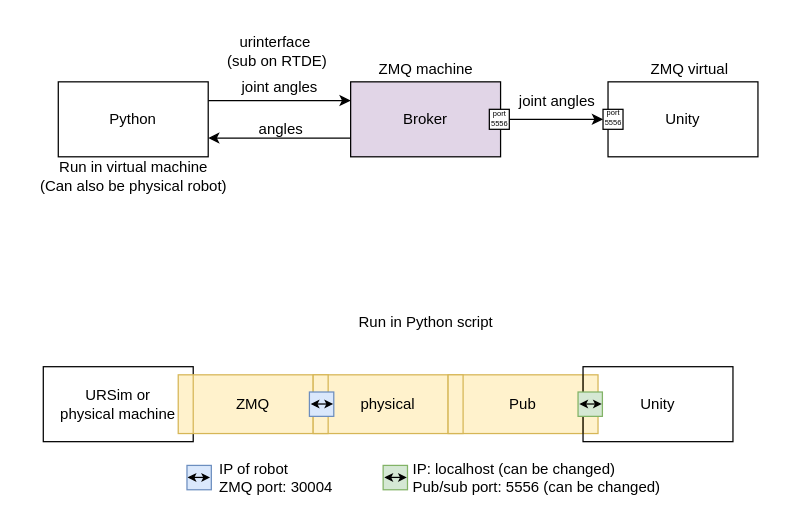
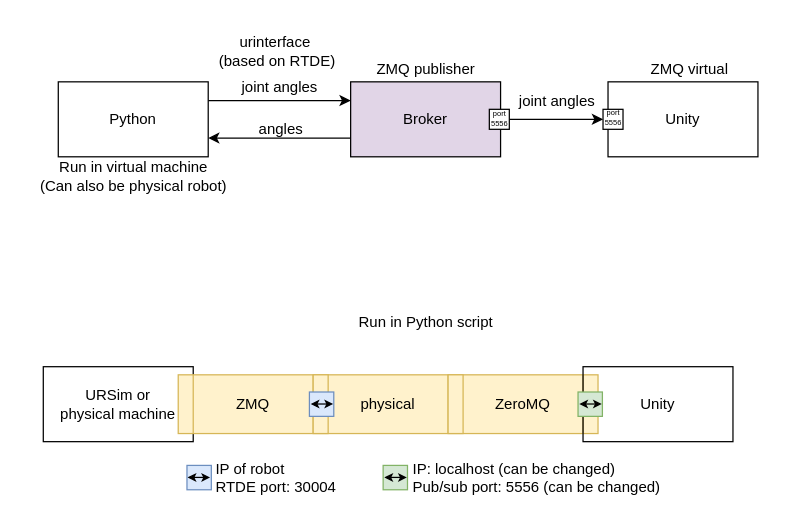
  <mxCell id="0" />
  <mxCell id="1" parent="0" />
  <mxCell id="2" value="URSim or &lt;br&gt;physical machine" style="rounded=0;whiteSpace=wrap;html=1;fillColor=none;" vertex="1" parent="1"><mxGeometry x="34" y="293" width="120" height="60" as="geometry" /></mxCell>
  <mxCell id="3" value="ZMQ" style="shape=process;whiteSpace=wrap;html=1;backgroundOutline=1;fillColor=#fff2cc;strokeColor=#d6b656;" vertex="1" parent="1"><mxGeometry x="142" y="299.5" width="120" height="47" as="geometry" /></mxCell>
  <mxCell id="4" value="physical" style="shape=process;whiteSpace=wrap;html=1;backgroundOutline=1;fillColor=#fff2cc;strokeColor=#d6b656;" vertex="1" parent="1"><mxGeometry x="250" y="299.5" width="120" height="47" as="geometry" /></mxCell>
- <mxCell id="5" value="Pub" style="shape=process;whiteSpace=wrap;html=1;backgroundOutline=1;fillColor=#fff2cc;strokeColor=#d6b656;" vertex="1" parent="1"><mxGeometry x="358" y="299.5" width="120" height="47" as="geometry" /></mxCell>
+ <mxCell id="5" value="ZeroMQ" style="shape=process;whiteSpace=wrap;html=1;backgroundOutline=1;fillColor=#fff2cc;strokeColor=#d6b656;" vertex="1" parent="1"><mxGeometry x="358" y="299.5" width="120" height="47" as="geometry" /></mxCell>
  <mxCell id="6" value="Unity" style="rounded=0;whiteSpace=wrap;html=1;fillColor=none;" vertex="1" parent="1"><mxGeometry x="466" y="293" width="120" height="60" as="geometry" /></mxCell>
  <mxCell id="7" value="" style="whiteSpace=wrap;html=1;aspect=fixed;fillColor=#dae8fc;strokeColor=#6c8ebf;" vertex="1" parent="1"><mxGeometry x="247" y="313.25" width="19.5" height="19.5" as="geometry" /></mxCell>
  <mxCell id="8" value="" style="endArrow=classic;startArrow=classic;html=1;rounded=0;endSize=4;startSize=4;" edge="1" parent="1"><mxGeometry width="50" height="50" relative="1" as="geometry"><mxPoint x="248" y="322.86" as="sourcePoint" /><mxPoint x="266" y="322.86" as="targetPoint" /></mxGeometry></mxCell>
  <mxCell id="9" value="" style="whiteSpace=wrap;html=1;aspect=fixed;fillColor=#d5e8d4;strokeColor=#82b366;" vertex="1" parent="1"><mxGeometry x="462" y="313.25" width="19.5" height="19.5" as="geometry" /></mxCell>
  <mxCell id="10" value="" style="endArrow=classic;startArrow=classic;html=1;rounded=0;endSize=4;startSize=4;" edge="1" parent="1"><mxGeometry width="50" height="50" relative="1" as="geometry"><mxPoint x="463" y="322.86" as="sourcePoint" /><mxPoint x="481" y="322.86" as="targetPoint" /></mxGeometry></mxCell>
  <mxCell id="11" value="" style="whiteSpace=wrap;html=1;aspect=fixed;fillColor=#dae8fc;strokeColor=#6c8ebf;" vertex="1" parent="1"><mxGeometry x="149" y="372" width="19.5" height="19.5" as="geometry" /></mxCell>
  <mxCell id="12" value="" style="whiteSpace=wrap;html=1;aspect=fixed;fillColor=#d5e8d4;strokeColor=#82b366;" vertex="1" parent="1"><mxGeometry x="306" y="372" width="19.5" height="19.5" as="geometry" /></mxCell>
- <mxCell id="13" value="&lt;div style=&quot;text-align: left;&quot;&gt;&lt;span style=&quot;background-color: initial;&quot;&gt;IP of robot&lt;/span&gt;&lt;/div&gt;&lt;div style=&quot;text-align: left;&quot;&gt;&lt;span style=&quot;background-color: initial;&quot;&gt;ZMQ port: 30004&lt;/span&gt;&lt;/div&gt;" style="text;html=1;align=center;verticalAlign=middle;resizable=0;points=[];autosize=1;strokeColor=none;fillColor=none;" vertex="1" parent="1"><mxGeometry x="162" y="361.25" width="115" height="41" as="geometry" /></mxCell>
+ <mxCell id="13" value="&lt;div style=&quot;text-align: left;&quot;&gt;&lt;span style=&quot;background-color: initial;&quot;&gt;IP of robot&lt;/span&gt;&lt;/div&gt;&lt;div style=&quot;text-align: left;&quot;&gt;&lt;span style=&quot;background-color: initial;&quot;&gt;RTDE port: 30004&lt;/span&gt;&lt;/div&gt;" style="text;html=1;align=center;verticalAlign=middle;resizable=0;points=[];autosize=1;strokeColor=none;fillColor=none;" vertex="1" parent="1"><mxGeometry x="162" y="361.25" width="115" height="41" as="geometry" /></mxCell>
  <mxCell id="14" value="IP: localhost (can be changed)&lt;br&gt;&lt;div style=&quot;&quot;&gt;&lt;span style=&quot;background-color: initial;&quot;&gt;Pub/sub port: 5556 (can be changed)&lt;/span&gt;&lt;/div&gt;" style="text;html=1;align=left;verticalAlign=middle;resizable=0;points=[];autosize=1;strokeColor=none;fillColor=none;" vertex="1" parent="1"><mxGeometry x="328" y="361.25" width="216" height="41" as="geometry" /></mxCell>
  <mxCell id="15" style="edgeStyle=orthogonalEdgeStyle;rounded=0;orthogonalLoop=1;jettySize=auto;html=1;exitX=1;exitY=0.25;exitDx=0;exitDy=0;entryX=0;entryY=0.25;entryDx=0;entryDy=0;" edge="1" parent="1" source="16" target="19"><mxGeometry relative="1" as="geometry" /></mxCell>
  <mxCell id="16" value="Python" style="rounded=0;whiteSpace=wrap;html=1;" vertex="1" parent="1"><mxGeometry x="46" y="65" width="120" height="60" as="geometry" /></mxCell>
  <mxCell id="17" style="edgeStyle=orthogonalEdgeStyle;rounded=0;orthogonalLoop=1;jettySize=auto;html=1;exitX=0;exitY=0.75;exitDx=0;exitDy=0;entryX=1;entryY=0.75;entryDx=0;entryDy=0;" edge="1" parent="1" source="19" target="16"><mxGeometry relative="1" as="geometry" /></mxCell>
  <mxCell id="18" style="edgeStyle=orthogonalEdgeStyle;rounded=0;orthogonalLoop=1;jettySize=auto;html=1;exitX=1;exitY=0.5;exitDx=0;exitDy=0;entryX=0;entryY=0.5;entryDx=0;entryDy=0;" edge="1" parent="1" source="19" target="30"><mxGeometry relative="1" as="geometry" /></mxCell>
  <mxCell id="19" value="Broker" style="rounded=0;whiteSpace=wrap;html=1;fillColor=#e1d5e7;" vertex="1" parent="1"><mxGeometry x="280" y="65" width="120" height="60" as="geometry" /></mxCell>
  <mxCell id="20" value="Unity" style="rounded=0;whiteSpace=wrap;html=1;" vertex="1" parent="1"><mxGeometry x="486" y="65" width="120" height="60" as="geometry" /></mxCell>
  <mxCell id="21" value="&lt;div&gt;Run in virtual machine&lt;/div&gt;&lt;div&gt;(Can also be physical robot)&lt;br&gt;&lt;/div&gt;" style="text;html=1;align=center;verticalAlign=middle;resizable=0;points=[];autosize=1;strokeColor=none;fillColor=none;" vertex="1" parent="1"><mxGeometry x="20" y="120" width="172" height="41" as="geometry" /></mxCell>
  <mxCell id="22" value="joint angles" style="text;html=1;align=center;verticalAlign=middle;resizable=0;points=[];autosize=1;strokeColor=none;fillColor=none;" vertex="1" parent="1"><mxGeometry x="182" y="57" width="82" height="26" as="geometry" /></mxCell>
  <mxCell id="23" value="angles" style="text;html=1;align=center;verticalAlign=middle;resizable=0;points=[];autosize=1;strokeColor=none;fillColor=none;" vertex="1" parent="1"><mxGeometry x="183" y="90" width="81" height="26" as="geometry" /></mxCell>
- <mxCell id="24" value="&lt;div&gt;urinterface&amp;nbsp;&lt;/div&gt;&lt;div&gt;(sub on RTDE)&lt;/div&gt;" style="text;html=1;align=center;verticalAlign=middle;resizable=0;points=[];autosize=1;strokeColor=none;fillColor=none;" vertex="1" parent="1"><mxGeometry x="164" y="20" width="114" height="41" as="geometry" /></mxCell>
+ <mxCell id="24" value="&lt;div&gt;urinterface&amp;nbsp;&lt;/div&gt;&lt;div&gt;(based on RTDE)&lt;/div&gt;" style="text;html=1;align=center;verticalAlign=middle;resizable=0;points=[];autosize=1;strokeColor=none;fillColor=none;" vertex="1" parent="1"><mxGeometry x="164" y="20" width="114" height="41" as="geometry" /></mxCell>
  <mxCell id="25" value="Run in Python script" style="text;html=1;align=center;verticalAlign=middle;resizable=0;points=[];autosize=1;strokeColor=none;fillColor=none;" vertex="1" parent="1"><mxGeometry x="276.5" y="245" width="127" height="26" as="geometry" /></mxCell>
- <mxCell id="26" value="ZMQ machine" style="text;html=1;align=center;verticalAlign=middle;resizable=0;points=[];autosize=1;strokeColor=none;fillColor=none;" vertex="1" parent="1"><mxGeometry x="291" y="42" width="98" height="26" as="geometry" /></mxCell>
+ <mxCell id="26" value="ZMQ publisher" style="text;html=1;align=center;verticalAlign=middle;resizable=0;points=[];autosize=1;strokeColor=none;fillColor=none;" vertex="1" parent="1"><mxGeometry x="291" y="42" width="98" height="26" as="geometry" /></mxCell>
  <mxCell id="27" value="ZMQ virtual" style="text;html=1;align=center;verticalAlign=middle;resizable=0;points=[];autosize=1;strokeColor=none;fillColor=none;" vertex="1" parent="1"><mxGeometry x="498" y="42" width="105" height="26" as="geometry" /></mxCell>
  <mxCell id="28" value="joint angles" style="text;html=1;align=center;verticalAlign=middle;resizable=0;points=[];autosize=1;strokeColor=none;fillColor=none;" vertex="1" parent="1"><mxGeometry x="403.5" y="68" width="82" height="26" as="geometry" /></mxCell>
  <mxCell id="29" value="" style="whiteSpace=wrap;html=1;aspect=fixed;" vertex="1" parent="1"><mxGeometry x="391" y="87" width="16" height="16" as="geometry" /></mxCell>
  <mxCell id="30" value="" style="whiteSpace=wrap;html=1;aspect=fixed;" vertex="1" parent="1"><mxGeometry x="482" y="87" width="16" height="16" as="geometry" /></mxCell>
  <mxCell id="31" value="&lt;div style=&quot;font-size: 6px;&quot;&gt;&lt;font style=&quot;font-size: 6px;&quot;&gt;port&lt;/font&gt;&lt;/div&gt;&lt;div style=&quot;font-size: 6px;&quot;&gt;&lt;font style=&quot;font-size: 6px;&quot;&gt;5556&lt;/font&gt;&lt;/div&gt;" style="text;html=1;align=center;verticalAlign=middle;resizable=0;points=[];autosize=1;strokeColor=none;fillColor=none;" vertex="1" parent="1"><mxGeometry x="384" y="81.5" width="30" height="26" as="geometry" /></mxCell>
  <mxCell id="32" value="&lt;div style=&quot;font-size: 6px;&quot;&gt;&lt;font style=&quot;font-size: 6px;&quot;&gt;port&lt;/font&gt;&lt;/div&gt;&lt;div style=&quot;font-size: 6px;&quot;&gt;&lt;font style=&quot;font-size: 6px;&quot;&gt;5556&lt;/font&gt;&lt;/div&gt;" style="text;html=1;align=center;verticalAlign=middle;resizable=0;points=[];autosize=1;strokeColor=none;fillColor=none;" vertex="1" parent="1"><mxGeometry x="475" y="81" width="30" height="26" as="geometry" /></mxCell>
  <mxCell id="33" value="" style="endArrow=classic;startArrow=classic;html=1;rounded=0;endSize=4;startSize=4;" edge="1" parent="1"><mxGeometry width="50" height="50" relative="1" as="geometry"><mxPoint x="149.5" y="381.61" as="sourcePoint" /><mxPoint x="167.5" y="381.61" as="targetPoint" /></mxGeometry></mxCell>
  <mxCell id="34" value="" style="endArrow=classic;startArrow=classic;html=1;rounded=0;endSize=4;startSize=4;" edge="1" parent="1"><mxGeometry width="50" height="50" relative="1" as="geometry"><mxPoint x="307" y="381.61" as="sourcePoint" /><mxPoint x="325" y="381.61" as="targetPoint" /></mxGeometry></mxCell>
